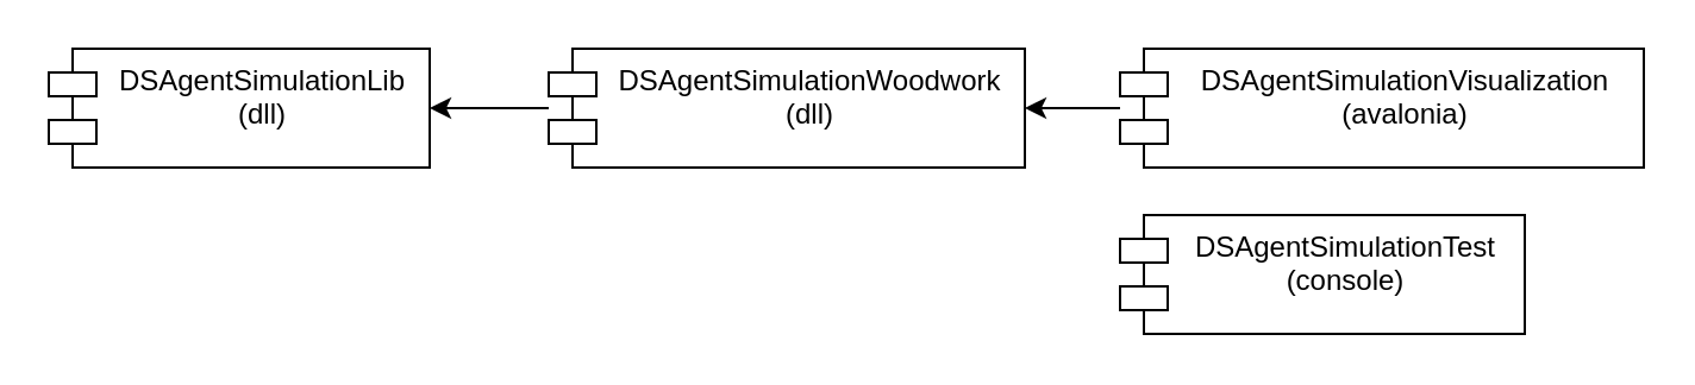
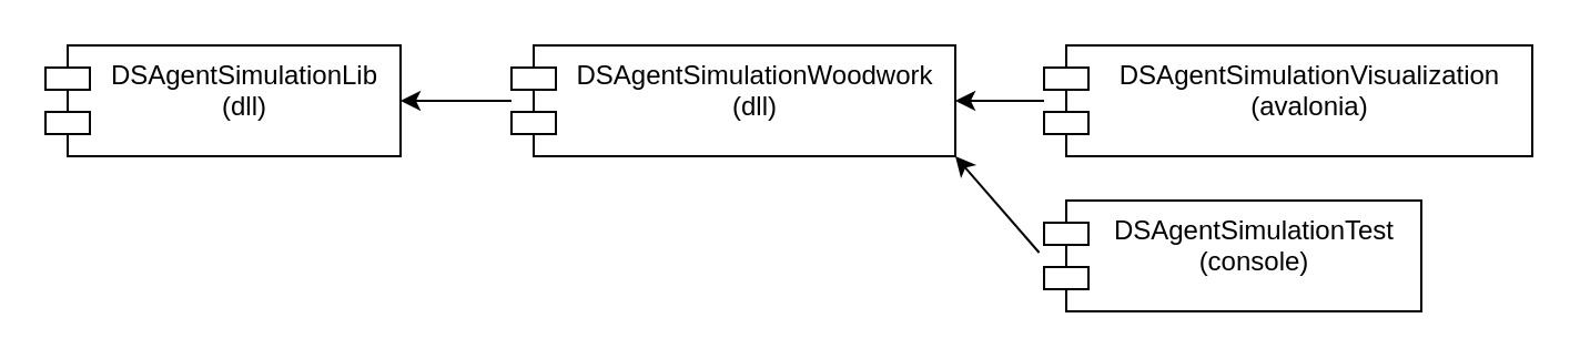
  <mxCell id="0" />
  <mxCell id="1" parent="0" />
  <mxCell id="2" value="DSAgent&lt;span style=&quot;background-color: transparent; color: light-dark(rgb(0, 0, 0), rgb(255, 255, 255));&quot;&gt;SimulationLib&lt;/span&gt;&lt;div&gt;&lt;div&gt;(dll)&lt;/div&gt;&lt;/div&gt;" style="shape=module;align=left;spacingLeft=20;align=center;verticalAlign=top;whiteSpace=wrap;html=1;" vertex="1" parent="1"><mxGeometry x="20" y="20" width="160" height="50" as="geometry" /></mxCell>
  <mxCell id="3" style="edgeStyle=orthogonalEdgeStyle;rounded=0;orthogonalLoop=1;jettySize=auto;html=1;" edge="1" parent="1" source="4" target="2"><mxGeometry relative="1" as="geometry" /></mxCell>
  <mxCell id="4" value="DSAgent&lt;span style=&quot;background-color: transparent; color: light-dark(rgb(0, 0, 0), rgb(255, 255, 255));&quot;&gt;SimulationWoodw&lt;/span&gt;&lt;span style=&quot;background-color: transparent; color: light-dark(rgb(0, 0, 0), rgb(255, 255, 255));&quot;&gt;ork&lt;/span&gt;&lt;div&gt;&lt;div&gt;&lt;div&gt;(dll&lt;span style=&quot;background-color: transparent; color: light-dark(rgb(0, 0, 0), rgb(255, 255, 255));&quot;&gt;)&lt;/span&gt;&lt;/div&gt;&lt;/div&gt;&lt;/div&gt;" style="shape=module;align=left;spacingLeft=20;align=center;verticalAlign=top;whiteSpace=wrap;html=1;" vertex="1" parent="1"><mxGeometry x="230" y="20" width="200" height="50" as="geometry" /></mxCell>
  <mxCell id="5" style="edgeStyle=orthogonalEdgeStyle;rounded=0;orthogonalLoop=1;jettySize=auto;html=1;" edge="1" parent="1" source="6" target="4"><mxGeometry relative="1" as="geometry" /></mxCell>
  <mxCell id="6" value="DSAgentSimulationVisualization&lt;div&gt;&lt;div&gt;(avalonia)&lt;/div&gt;&lt;/div&gt;" style="shape=module;align=left;spacingLeft=20;align=center;verticalAlign=top;whiteSpace=wrap;html=1;" vertex="1" parent="1"><mxGeometry x="470" y="20" width="220" height="50" as="geometry" /></mxCell>
  <mxCell id="7" value="DSAgentSimulationTest&lt;div&gt;(console&lt;span style=&quot;background-color: transparent; color: light-dark(rgb(0, 0, 0), rgb(255, 255, 255));&quot;&gt;)&lt;/span&gt;&lt;/div&gt;" style="shape=module;align=left;spacingLeft=20;align=center;verticalAlign=top;whiteSpace=wrap;html=1;" vertex="1" parent="1"><mxGeometry x="470" y="90" width="170" height="50" as="geometry" /></mxCell>
+ <mxCell id="8" value="" style="endArrow=classic;html=1;rounded=0;exitX=-0.013;exitY=0.47;exitDx=0;exitDy=0;exitPerimeter=0;entryX=1;entryY=1;entryDx=0;entryDy=0;" edge="1" parent="1" source="7" target="4"><mxGeometry width="50" height="50" relative="1" as="geometry"><mxPoint x="380" y="100" as="sourcePoint" /><mxPoint x="430" y="50" as="targetPoint" /></mxGeometry></mxCell>
